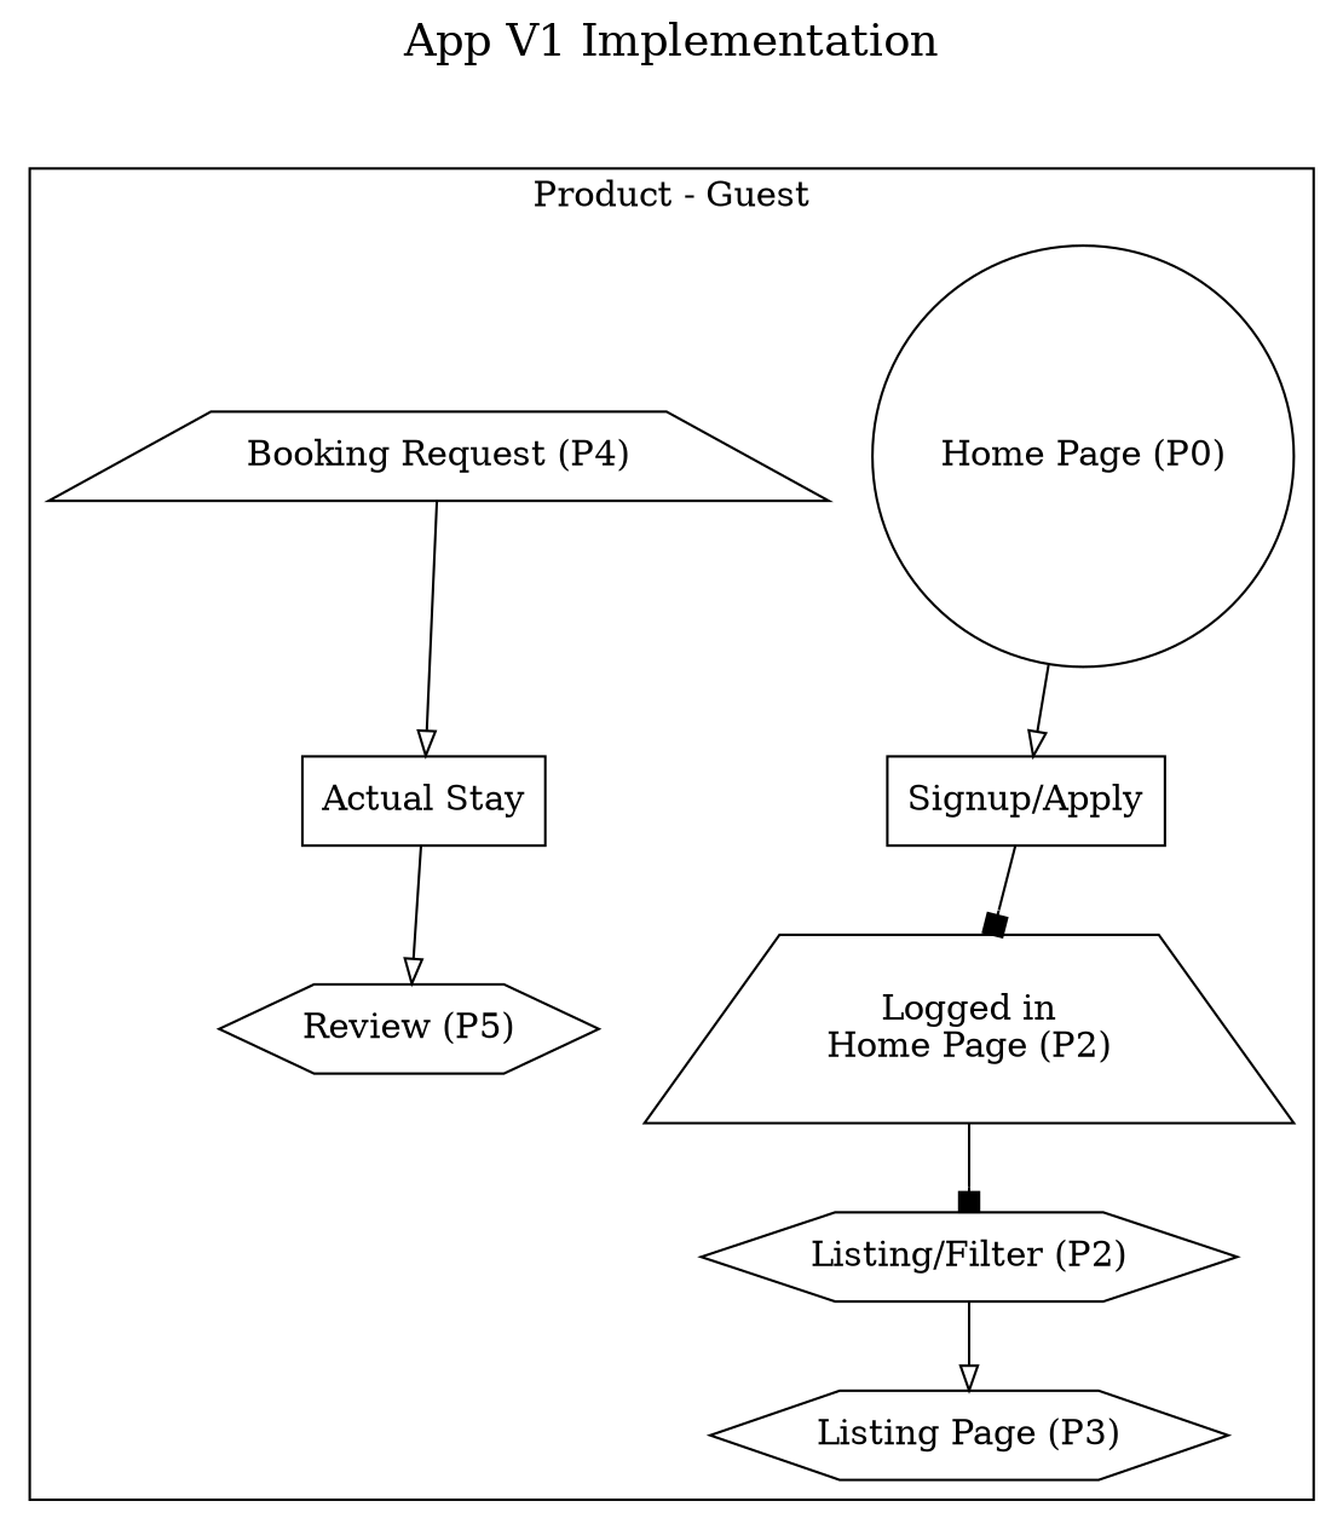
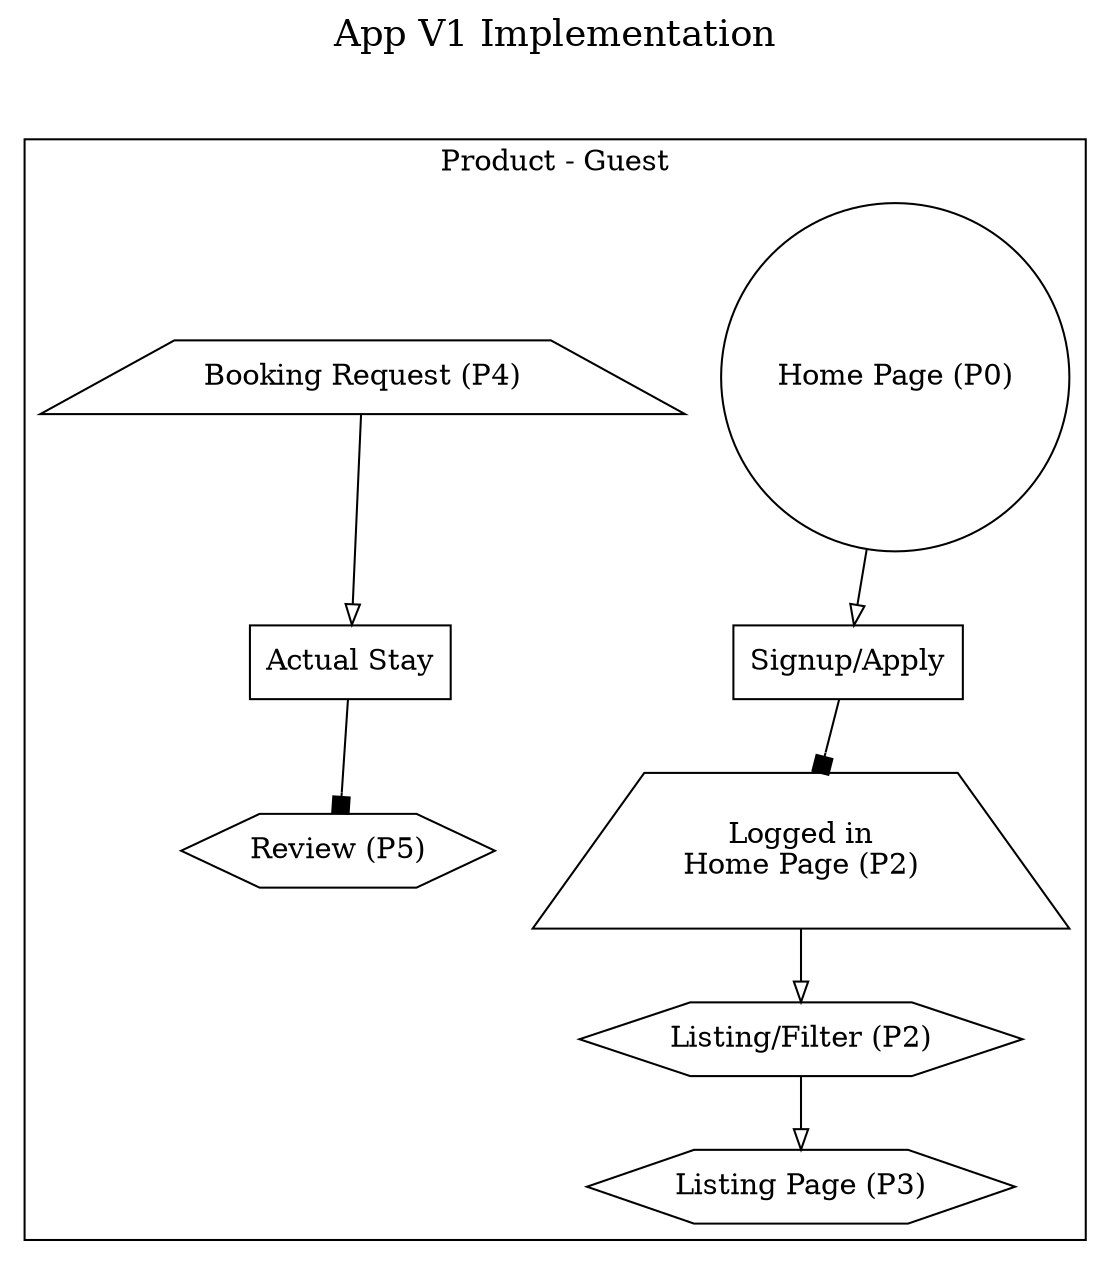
  digraph {
    compound=true
    label=<<FONT POINT-SIZE="18">App V1 Implementation</FONT>>
    labelloc=t
    newrank=true
    rankdir=TB
    node [shape=hexagon]
    edge [arrowhead=onormal]
    n1 [label="Home Page (P0)" shape=circle]
    n2 [label="Signup/Apply" shape=box]
    n3 [label="Logged in\nHome Page (P2)" shape=trapezium]
    n4 [label="Listing/Filter (P2)"]
    n5 [label="Listing Page (P3)"]
    n6 [label="Booking Request (P4)" shape=trapezium]
    n7 [label="Actual Stay" shape=box]
    n8 [label="Review (P5)"]
    subgraph cluster_1 {
      label="Product - Guest"
      n1
      n2
      n3
      n4
      n5
      n6
      n7
      n8
    }
    n1 -> n2
    n2 -> n3 [arrowhead=box]
-   n3 -> n4 [arrowhead=box]
+   n3 -> n4
    n4 -> n5
    n6 -> n7
-   n7 -> n8
+   n7 -> n8 [arrowhead=box]
  }
